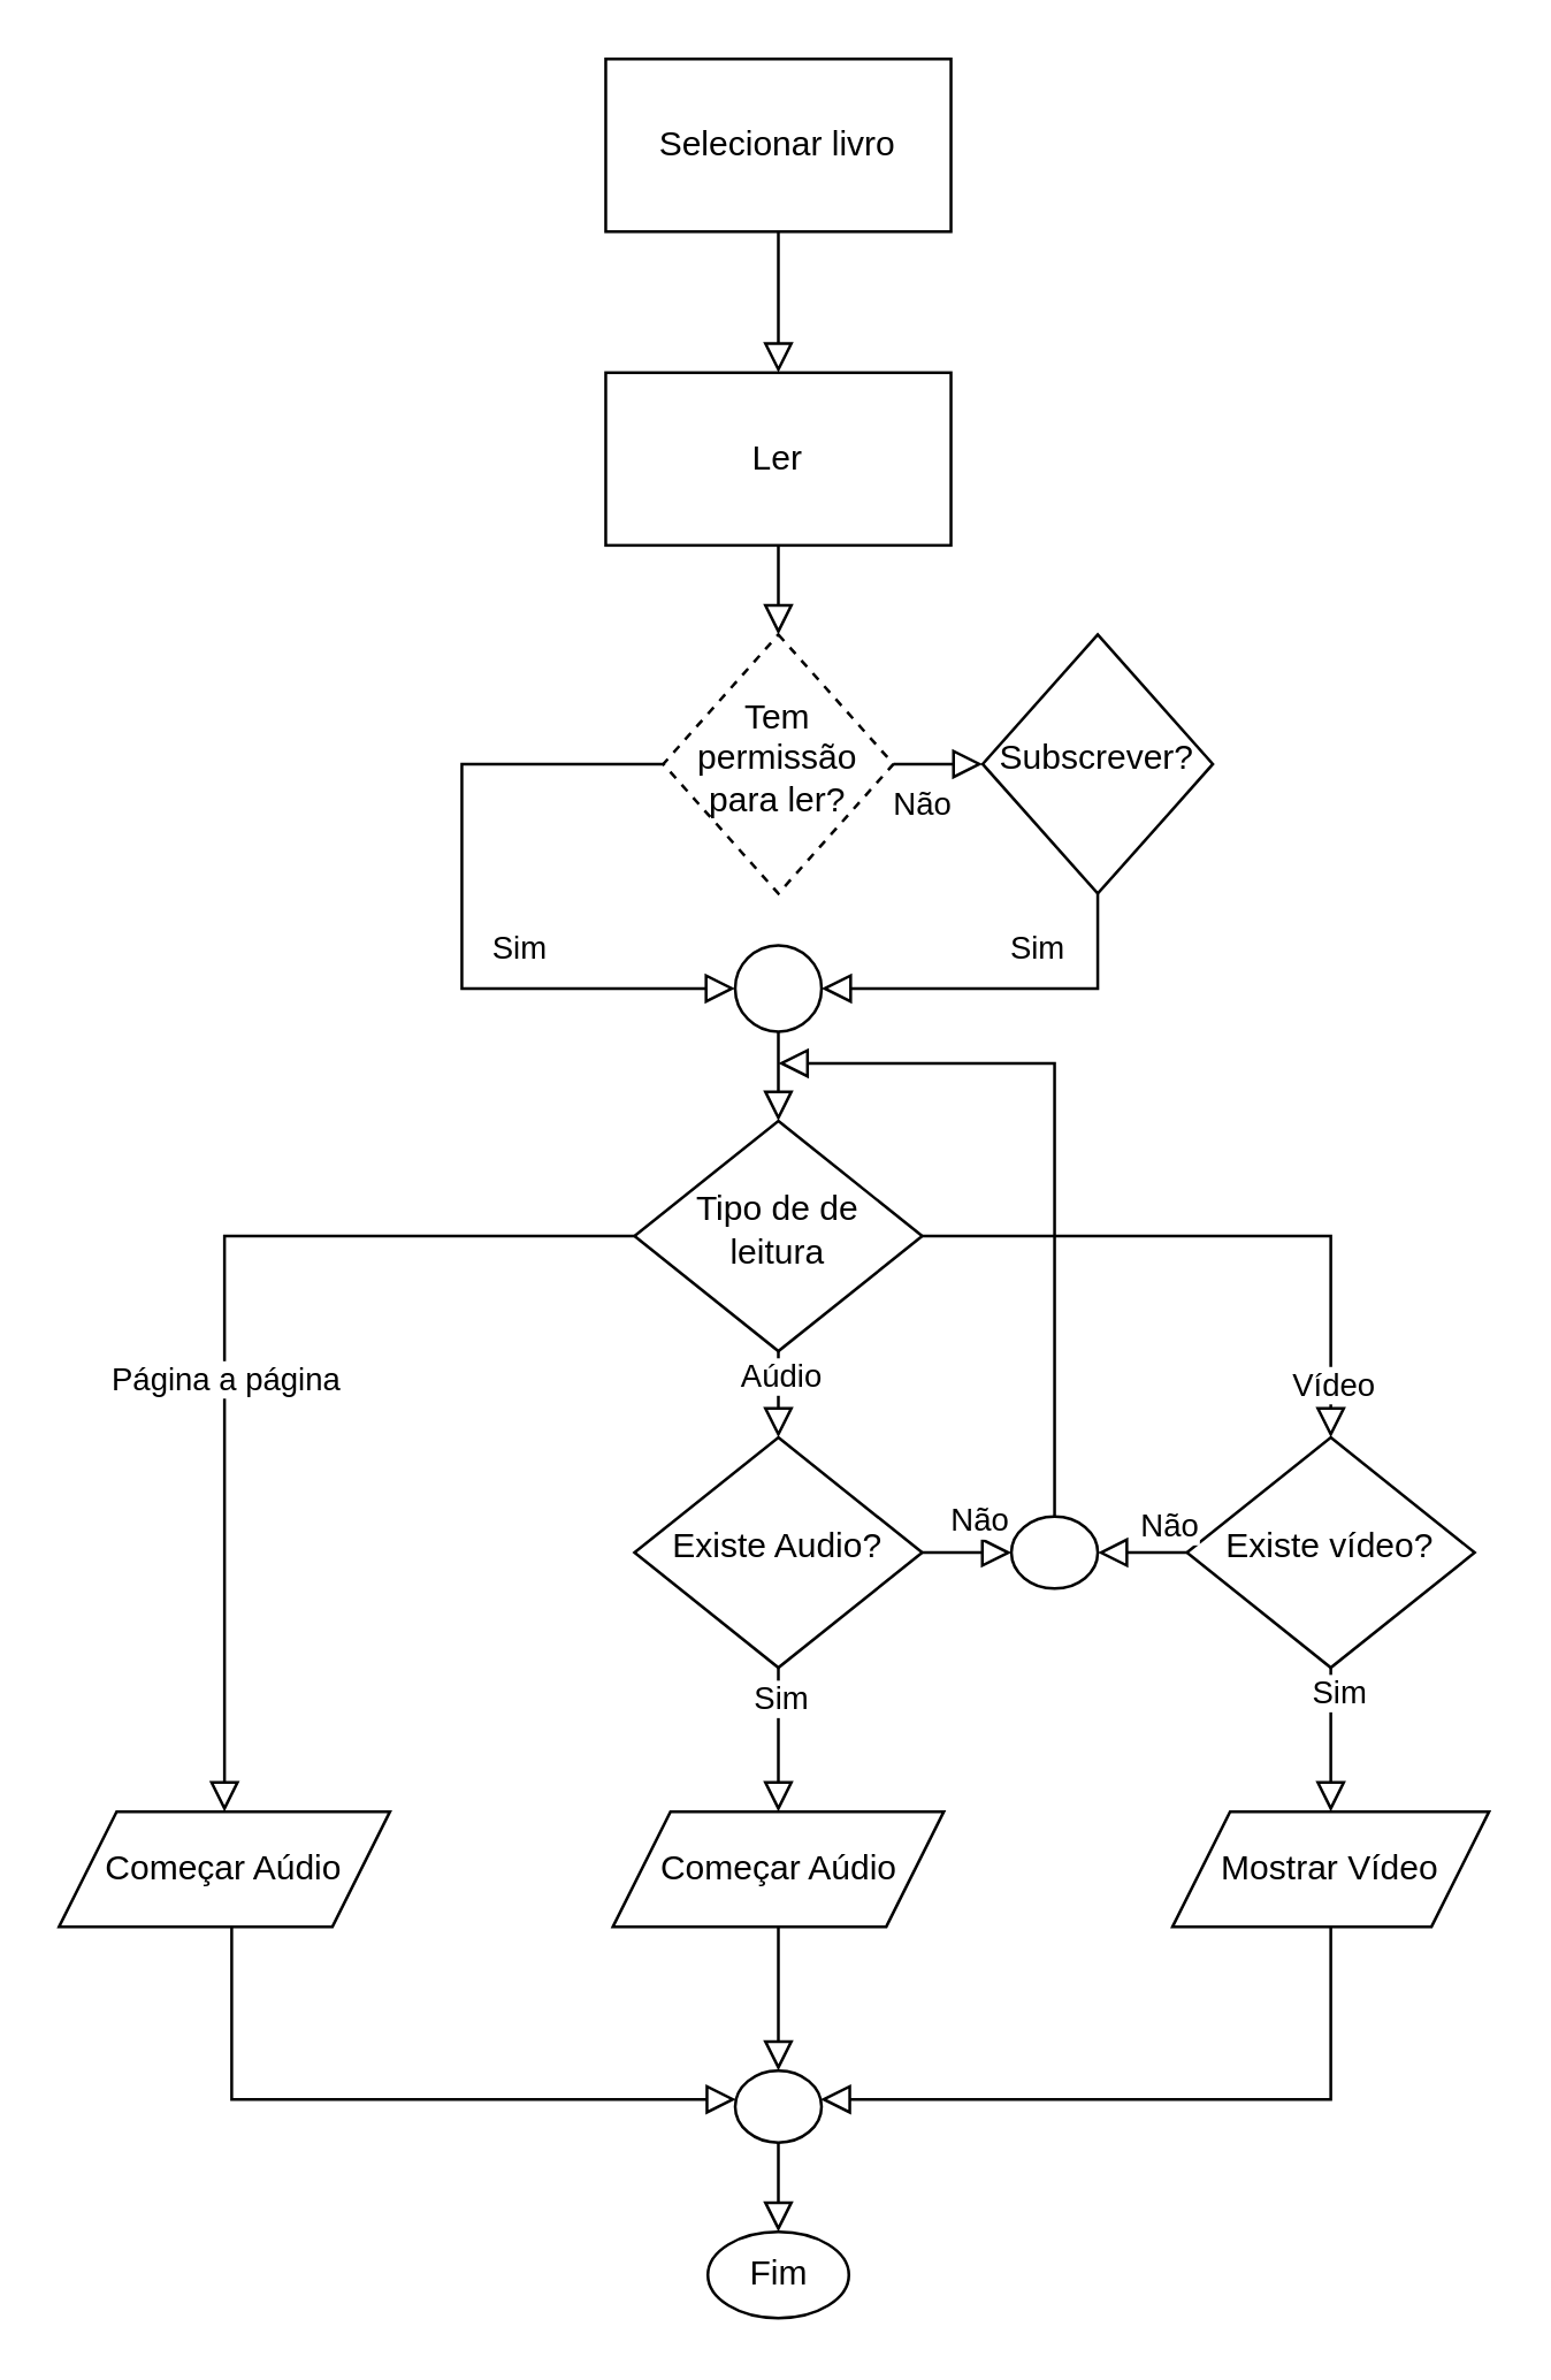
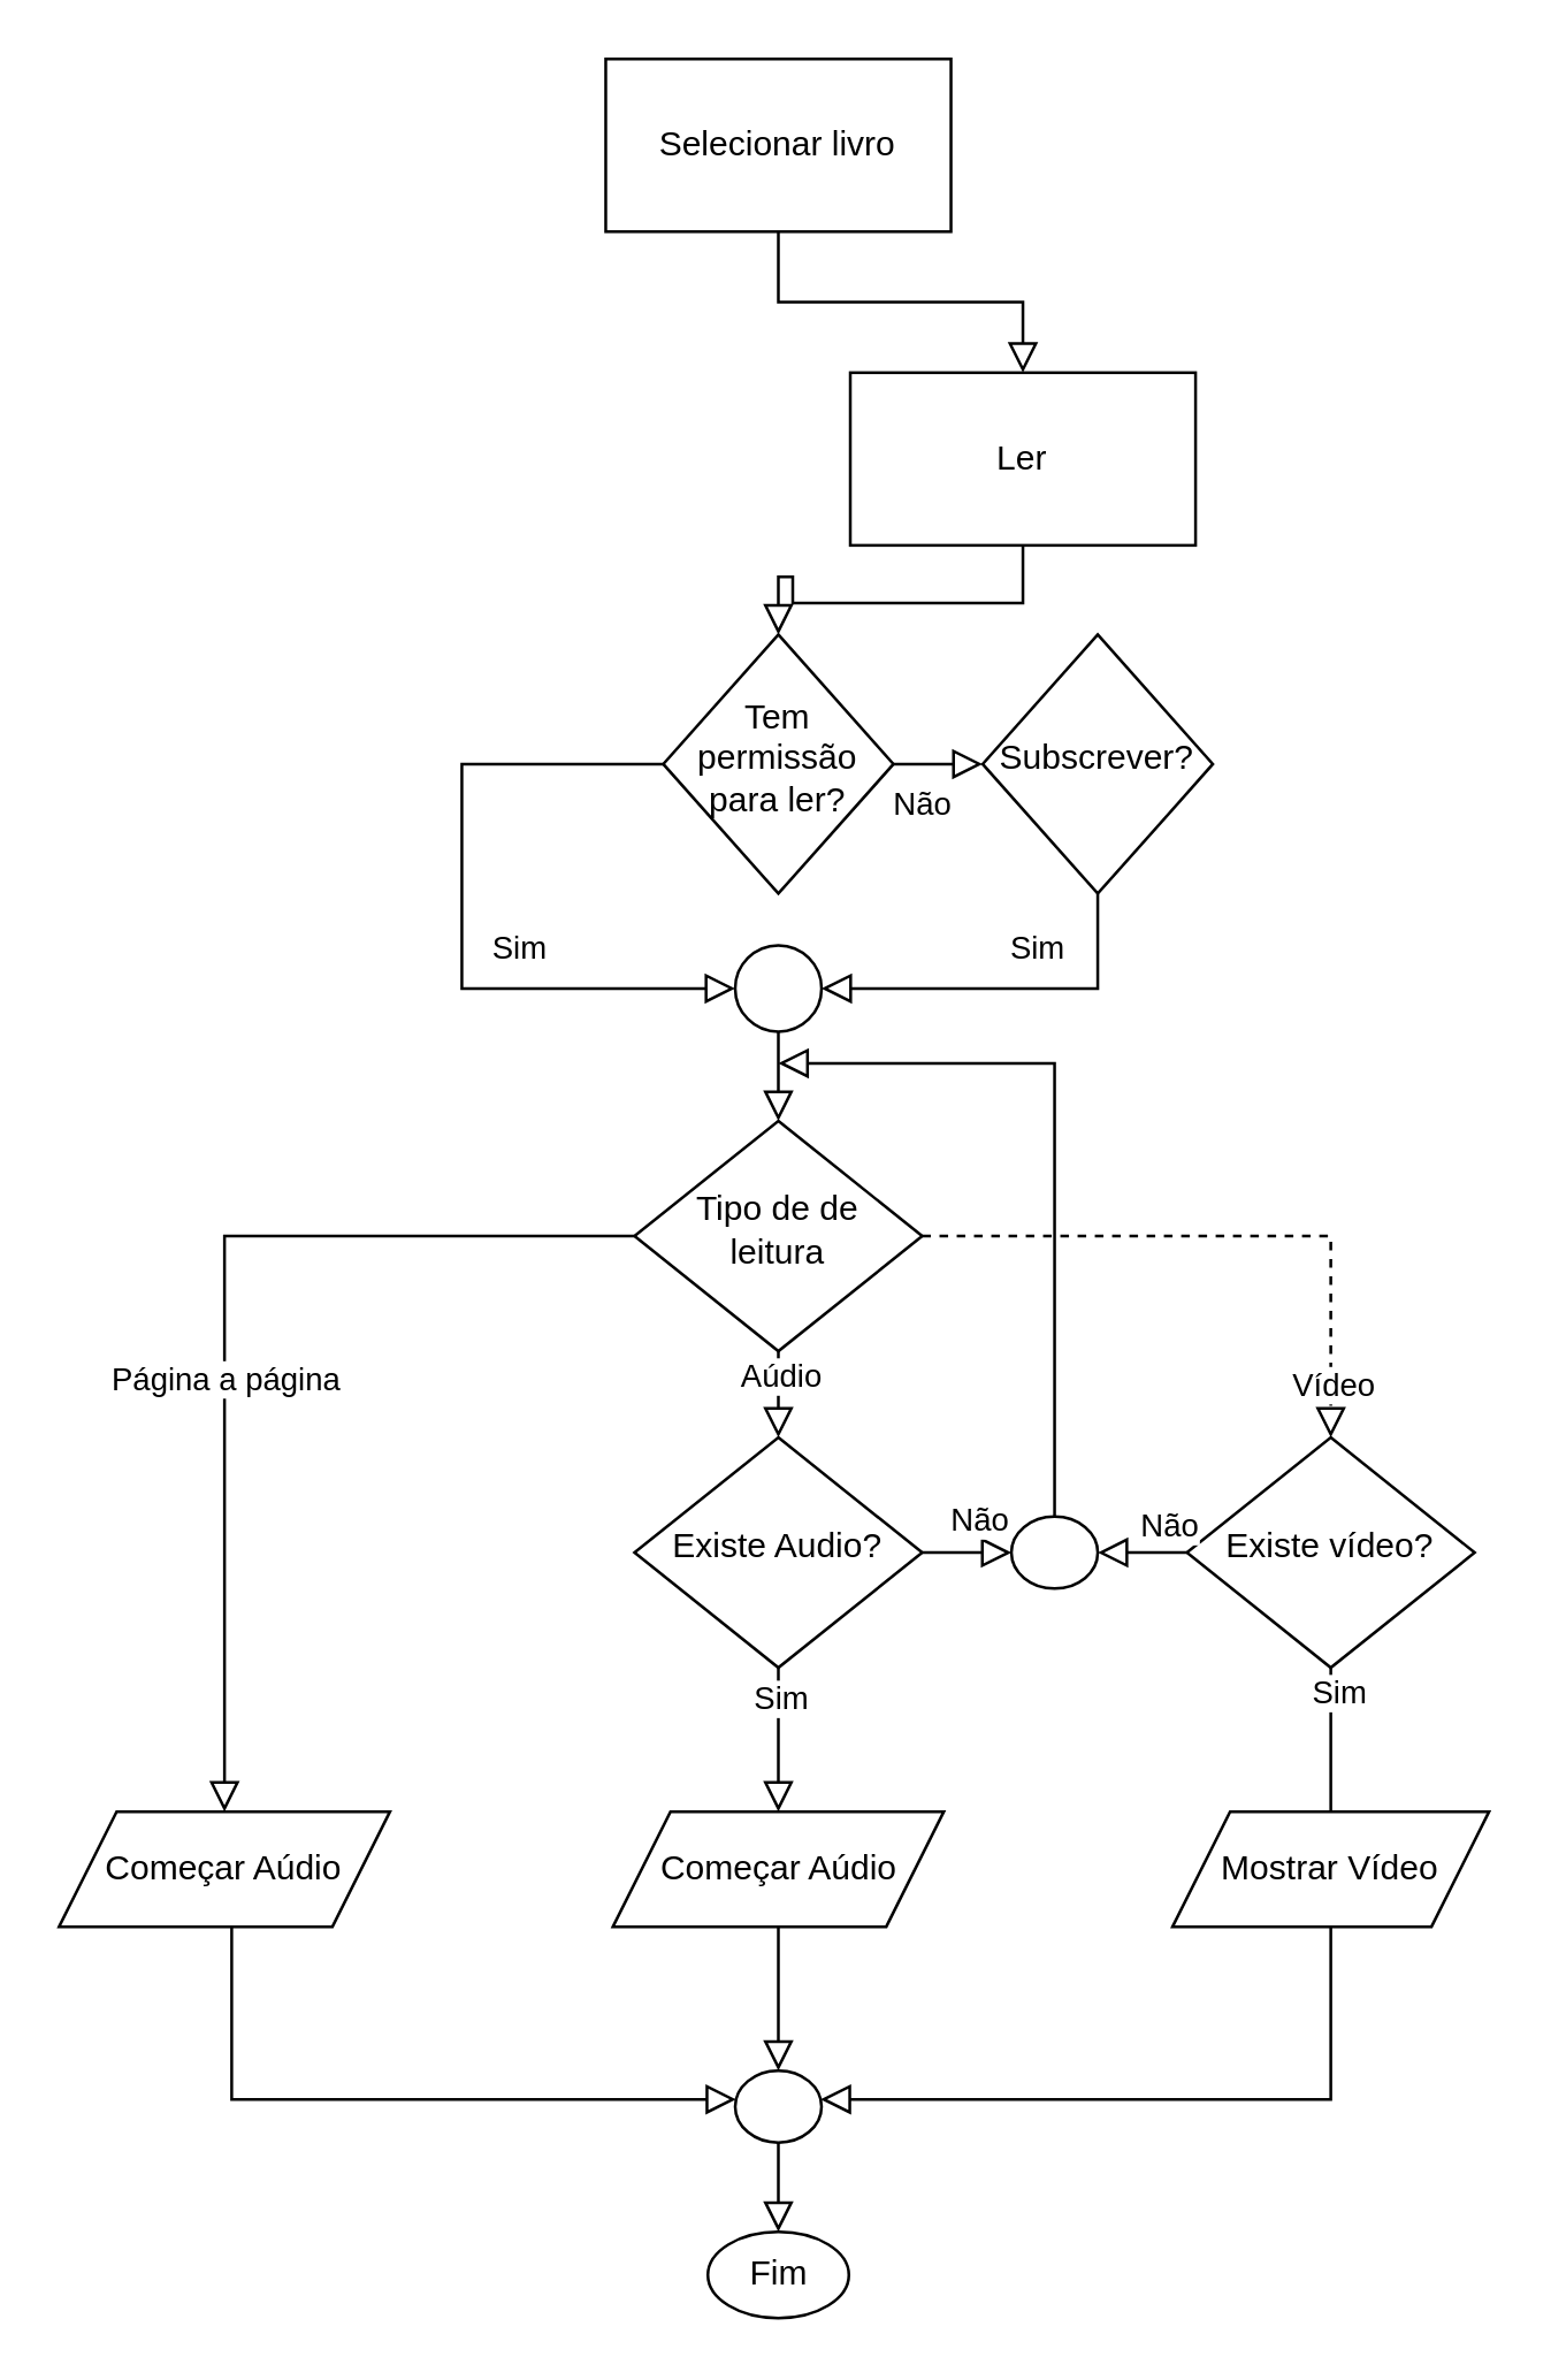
  <mxCell id="0" />
  <mxCell id="1" parent="0" />
  <mxCell id="2" value="Selecionar livro" style="rounded=0;whiteSpace=wrap;html=1;" vertex="1" parent="1"><mxGeometry x="210" y="20" width="120" height="60" as="geometry" /></mxCell>
  <mxCell id="3" value="" style="edgeStyle=orthogonalEdgeStyle;rounded=0;html=1;jettySize=auto;orthogonalLoop=1;fontSize=11;endArrow=block;endFill=0;endSize=8;strokeWidth=1;shadow=0;labelBackgroundColor=none;" edge="1" parent="1" source="2" target="4"><mxGeometry y="10" relative="1" as="geometry"><mxPoint as="offset" /><mxPoint x="279.82" y="89" as="sourcePoint" /><mxPoint x="279.82" y="121" as="targetPoint" /></mxGeometry></mxCell>
- <mxCell id="4" value="Ler" style="rounded=0;whiteSpace=wrap;html=1;" vertex="1" parent="1"><mxGeometry x="210" y="129" width="120" height="60" as="geometry" /></mxCell>
- <mxCell id="5" value="Tem permissão para ler?" style="rhombus;whiteSpace=wrap;html=1;shadow=0;fontFamily=Helvetica;fontSize=12;align=center;strokeWidth=1;spacing=6;spacingTop=-4;dashed=1;" vertex="1" parent="1"><mxGeometry x="230" y="220" width="80" height="90" as="geometry" /></mxCell>
+ <mxCell id="4" value="Ler" style="rounded=0;whiteSpace=wrap;html=1;" vertex="1" parent="1"><mxGeometry x="295" y="129" width="120" height="60" as="geometry" /></mxCell>
+ <mxCell id="5" value="Tem permissão para ler?" style="rhombus;whiteSpace=wrap;html=1;shadow=0;fontFamily=Helvetica;fontSize=12;align=center;strokeWidth=1;spacing=6;spacingTop=-4;" vertex="1" parent="1"><mxGeometry x="230" y="220" width="80" height="90" as="geometry" /></mxCell>
  <mxCell id="6" value="" style="edgeStyle=orthogonalEdgeStyle;rounded=0;html=1;jettySize=auto;orthogonalLoop=1;fontSize=11;endArrow=block;endFill=0;endSize=8;strokeWidth=1;shadow=0;labelBackgroundColor=none;" edge="1" parent="1" source="4" target="5"><mxGeometry y="10" relative="1" as="geometry"><mxPoint as="offset" /><mxPoint x="280" y="90" as="sourcePoint" /><mxPoint x="280" y="139" as="targetPoint" /></mxGeometry></mxCell>
  <mxCell id="7" value="" style="ellipse;whiteSpace=wrap;html=1;" vertex="1" parent="1"><mxGeometry x="255" y="328" width="30" height="30" as="geometry" /></mxCell>
  <mxCell id="8" value="Subscrever?" style="rhombus;whiteSpace=wrap;html=1;shadow=0;fontFamily=Helvetica;fontSize=12;align=center;strokeWidth=1;spacing=6;spacingTop=-4;" vertex="1" parent="1"><mxGeometry x="341" y="220" width="80" height="90" as="geometry" /></mxCell>
  <mxCell id="9" value="Não" style="edgeStyle=orthogonalEdgeStyle;rounded=0;html=1;jettySize=auto;orthogonalLoop=1;fontSize=11;endArrow=block;endFill=0;endSize=8;strokeWidth=1;shadow=0;labelBackgroundColor=none;" edge="1" parent="1" source="5" target="8"><mxGeometry x="-0.591" y="-14" relative="1" as="geometry"><mxPoint as="offset" /><mxPoint x="730" y="210" as="sourcePoint" /><mxPoint x="837" y="210" as="targetPoint" /></mxGeometry></mxCell>
  <mxCell id="10" value="Sim" style="rounded=0;html=1;jettySize=auto;orthogonalLoop=1;fontSize=11;endArrow=block;endFill=0;endSize=8;strokeWidth=1;shadow=0;labelBackgroundColor=none;edgeStyle=orthogonalEdgeStyle;" edge="1" parent="1" source="5" target="7"><mxGeometry x="0.383" y="14" relative="1" as="geometry"><mxPoint as="offset" /><mxPoint x="680" y="250" as="sourcePoint" /><mxPoint x="680" y="299" as="targetPoint" /><Array as="points"><mxPoint x="160" y="265" /><mxPoint x="160" y="343" /></Array></mxGeometry></mxCell>
  <mxCell id="11" value="Sim" style="rounded=0;html=1;jettySize=auto;orthogonalLoop=1;fontSize=11;endArrow=block;endFill=0;endSize=8;strokeWidth=1;shadow=0;labelBackgroundColor=none;edgeStyle=orthogonalEdgeStyle;" edge="1" parent="1" source="8" target="7"><mxGeometry x="-0.162" y="-14" relative="1" as="geometry"><mxPoint as="offset" /><mxPoint x="240" y="275" as="sourcePoint" /><mxPoint x="265" y="353" as="targetPoint" /><Array as="points"><mxPoint x="381" y="343" /></Array></mxGeometry></mxCell>
  <mxCell id="12" value="Tipo de de leitura" style="rhombus;whiteSpace=wrap;html=1;shadow=0;fontFamily=Helvetica;fontSize=12;align=center;strokeWidth=1;spacing=6;spacingTop=-4;" vertex="1" parent="1"><mxGeometry x="220" y="389" width="100" height="80" as="geometry" /></mxCell>
  <mxCell id="13" value="" style="edgeStyle=orthogonalEdgeStyle;rounded=0;html=1;jettySize=auto;orthogonalLoop=1;fontSize=11;endArrow=block;endFill=0;endSize=8;strokeWidth=1;shadow=0;labelBackgroundColor=none;" edge="1" parent="1" source="7" target="12"><mxGeometry y="10" relative="1" as="geometry"><mxPoint as="offset" /><mxPoint x="280" y="199" as="sourcePoint" /><mxPoint x="280" y="230" as="targetPoint" /></mxGeometry></mxCell>
  <mxCell id="14" value="" style="edgeStyle=orthogonalEdgeStyle;rounded=0;html=1;jettySize=auto;orthogonalLoop=1;fontSize=11;endArrow=block;endFill=0;endSize=8;strokeWidth=1;shadow=0;labelBackgroundColor=none;" edge="1" parent="1" source="12" target="37"><mxGeometry y="10" relative="1" as="geometry"><mxPoint as="offset" /><mxPoint x="280" y="368" as="sourcePoint" /><mxPoint x="140" y="499" as="targetPoint" /></mxGeometry></mxCell>
  <mxCell id="15" value="Página a página" style="edgeLabel;html=1;align=center;verticalAlign=middle;resizable=0;points=[];" vertex="1" connectable="0" parent="14"><mxGeometry x="0.696" y="1" relative="1" as="geometry"><mxPoint x="-1" y="-98" as="offset" /></mxGeometry></mxCell>
- <mxCell id="16" value="" style="edgeStyle=orthogonalEdgeStyle;rounded=0;html=1;jettySize=auto;orthogonalLoop=1;fontSize=11;endArrow=block;endFill=0;endSize=8;strokeWidth=1;shadow=0;labelBackgroundColor=none;" edge="1" parent="1" source="12" target="20"><mxGeometry y="10" relative="1" as="geometry"><mxPoint as="offset" /><mxPoint x="230" y="439" as="sourcePoint" /><mxPoint x="401" y="500" as="targetPoint" /></mxGeometry></mxCell>
+ <mxCell id="16" value="" style="edgeStyle=orthogonalEdgeStyle;rounded=0;html=1;jettySize=auto;orthogonalLoop=1;fontSize=11;endArrow=block;endFill=0;endSize=8;strokeWidth=1;shadow=0;labelBackgroundColor=none;dashed=1;" edge="1" parent="1" source="12" target="20"><mxGeometry y="10" relative="1" as="geometry"><mxPoint as="offset" /><mxPoint x="230" y="439" as="sourcePoint" /><mxPoint x="401" y="500" as="targetPoint" /></mxGeometry></mxCell>
  <mxCell id="17" value="Vídeo" style="edgeLabel;html=1;align=center;verticalAlign=middle;resizable=0;points=[];" vertex="1" connectable="0" parent="16"><mxGeometry x="0.714" relative="1" as="geometry"><mxPoint y="11" as="offset" /></mxGeometry></mxCell>
  <mxCell id="18" value="" style="edgeStyle=orthogonalEdgeStyle;rounded=0;html=1;jettySize=auto;orthogonalLoop=1;fontSize=11;endArrow=block;endFill=0;endSize=8;strokeWidth=1;shadow=0;labelBackgroundColor=none;" edge="1" parent="1" source="12" target="21"><mxGeometry y="10" relative="1" as="geometry"><mxPoint as="offset" /><mxPoint x="330" y="439" as="sourcePoint" /><mxPoint x="270" y="500" as="targetPoint" /></mxGeometry></mxCell>
  <mxCell id="19" value="Aúdio" style="edgeLabel;html=1;align=center;verticalAlign=middle;resizable=0;points=[];" vertex="1" connectable="0" parent="18"><mxGeometry x="-0.797" y="-1" relative="1" as="geometry"><mxPoint x="1" y="3" as="offset" /></mxGeometry></mxCell>
  <mxCell id="20" value="Existe vídeo?" style="rhombus;whiteSpace=wrap;html=1;shadow=0;fontFamily=Helvetica;fontSize=12;align=center;strokeWidth=1;spacing=6;spacingTop=-4;" vertex="1" parent="1"><mxGeometry x="412" y="499" width="100" height="80" as="geometry" /></mxCell>
  <mxCell id="21" value="Existe Audio?" style="rhombus;whiteSpace=wrap;html=1;shadow=0;fontFamily=Helvetica;fontSize=12;align=center;strokeWidth=1;spacing=6;spacingTop=-4;" vertex="1" parent="1"><mxGeometry x="220" y="499" width="100" height="80" as="geometry" /></mxCell>
  <mxCell id="22" value="" style="edgeStyle=orthogonalEdgeStyle;rounded=0;html=1;jettySize=auto;orthogonalLoop=1;fontSize=11;endArrow=block;endFill=0;endSize=8;strokeWidth=1;shadow=0;labelBackgroundColor=none;" edge="1" parent="1" source="21" target="34"><mxGeometry y="10" relative="1" as="geometry"><mxPoint as="offset" /><mxPoint x="280" y="368" as="sourcePoint" /><mxPoint x="270" y="610" as="targetPoint" /></mxGeometry></mxCell>
  <mxCell id="23" value="Sim" style="edgeLabel;html=1;align=center;verticalAlign=middle;resizable=0;points=[];" vertex="1" connectable="0" parent="22"><mxGeometry x="-0.597" relative="1" as="geometry"><mxPoint as="offset" /></mxGeometry></mxCell>
- <mxCell id="24" value="" style="edgeStyle=orthogonalEdgeStyle;rounded=0;html=1;jettySize=auto;orthogonalLoop=1;fontSize=11;endArrow=block;endFill=0;endSize=8;strokeWidth=1;shadow=0;labelBackgroundColor=none;" edge="1" parent="1" source="20" target="26"><mxGeometry y="10" relative="1" as="geometry"><mxPoint as="offset" /><mxPoint x="399" y="589" as="sourcePoint" /><mxPoint x="519" y="610" as="targetPoint" /></mxGeometry></mxCell>
+ <mxCell id="24" value="" style="edgeStyle=orthogonalEdgeStyle;rounded=0;html=1;jettySize=auto;orthogonalLoop=1;fontSize=11;endArrow=none;endFill=0;endSize=8;strokeWidth=1;shadow=0;labelBackgroundColor=none;" edge="1" parent="1" source="20" target="26"><mxGeometry y="10" relative="1" as="geometry"><mxPoint as="offset" /><mxPoint x="399" y="589" as="sourcePoint" /><mxPoint x="519" y="610" as="targetPoint" /></mxGeometry></mxCell>
  <mxCell id="25" value="Sim" style="edgeLabel;html=1;align=center;verticalAlign=middle;resizable=0;points=[];" vertex="1" connectable="0" parent="24"><mxGeometry x="-0.688" y="2" relative="1" as="geometry"><mxPoint as="offset" /></mxGeometry></mxCell>
  <mxCell id="26" value="Mostrar Vídeo" style="shape=parallelogram;perimeter=parallelogramPerimeter;whiteSpace=wrap;html=1;fixedSize=1;" vertex="1" parent="1"><mxGeometry x="407" y="629" width="110" height="40" as="geometry" /></mxCell>
  <mxCell id="27" value="Fim" style="ellipse;whiteSpace=wrap;html=1;" vertex="1" parent="1"><mxGeometry x="245.5" y="775" width="49" height="30" as="geometry" /></mxCell>
  <mxCell id="28" value="" style="edgeStyle=orthogonalEdgeStyle;rounded=0;html=1;jettySize=auto;orthogonalLoop=1;fontSize=11;endArrow=block;endFill=0;endSize=8;strokeWidth=1;shadow=0;labelBackgroundColor=none;" edge="1" parent="1" source="20" target="30"><mxGeometry y="10" relative="1" as="geometry"><mxPoint as="offset" /><mxPoint x="560" y="569" as="sourcePoint" /><mxPoint x="370" y="569" as="targetPoint" /><Array as="points" /></mxGeometry></mxCell>
  <mxCell id="29" value="Não" style="edgeLabel;html=1;align=center;verticalAlign=middle;resizable=0;points=[];" vertex="1" connectable="0" parent="28"><mxGeometry x="-0.469" y="1" relative="1" as="geometry"><mxPoint x="6" y="-11" as="offset" /></mxGeometry></mxCell>
  <mxCell id="30" value="" style="ellipse;whiteSpace=wrap;html=1;" vertex="1" parent="1"><mxGeometry x="351" y="526.5" width="30" height="25" as="geometry" /></mxCell>
  <mxCell id="31" value="" style="edgeStyle=orthogonalEdgeStyle;rounded=0;html=1;jettySize=auto;orthogonalLoop=1;fontSize=11;endArrow=block;endFill=0;endSize=8;strokeWidth=1;shadow=0;labelBackgroundColor=none;" edge="1" parent="1" source="30"><mxGeometry y="10" relative="1" as="geometry"><mxPoint as="offset" /><mxPoint x="280" y="368" as="sourcePoint" /><mxPoint x="270" y="369" as="targetPoint" /><Array as="points"><mxPoint x="366" y="369" /></Array></mxGeometry></mxCell>
  <mxCell id="32" value="" style="edgeStyle=orthogonalEdgeStyle;rounded=0;html=1;jettySize=auto;orthogonalLoop=1;fontSize=11;endArrow=block;endFill=0;endSize=8;strokeWidth=1;shadow=0;labelBackgroundColor=none;" edge="1" parent="1" source="21" target="30"><mxGeometry y="10" relative="1" as="geometry"><mxPoint as="offset" /><mxPoint x="479" y="549" as="sourcePoint" /><mxPoint x="410" y="549" as="targetPoint" /><Array as="points" /></mxGeometry></mxCell>
  <mxCell id="33" value="Não" style="edgeLabel;html=1;align=center;verticalAlign=middle;resizable=0;points=[];" vertex="1" connectable="0" parent="32"><mxGeometry x="-0.469" y="1" relative="1" as="geometry"><mxPoint x="6" y="-11" as="offset" /></mxGeometry></mxCell>
  <mxCell id="34" value="Começar Aúdio" style="shape=parallelogram;perimeter=parallelogramPerimeter;whiteSpace=wrap;html=1;fixedSize=1;" vertex="1" parent="1"><mxGeometry x="212.5" y="629" width="115" height="40" as="geometry" /></mxCell>
  <mxCell id="35" value="" style="ellipse;whiteSpace=wrap;html=1;" vertex="1" parent="1"><mxGeometry x="255" y="719" width="30" height="25" as="geometry" /></mxCell>
  <mxCell id="36" value="" style="edgeStyle=orthogonalEdgeStyle;rounded=0;html=1;jettySize=auto;orthogonalLoop=1;fontSize=11;endArrow=block;endFill=0;endSize=8;strokeWidth=1;shadow=0;labelBackgroundColor=none;" edge="1" parent="1" source="35" target="27"><mxGeometry y="10" relative="1" as="geometry"><mxPoint as="offset" /><mxPoint x="280" y="519" as="sourcePoint" /><mxPoint x="280" y="550" as="targetPoint" /></mxGeometry></mxCell>
  <mxCell id="37" value="Começar Aúdio" style="shape=parallelogram;perimeter=parallelogramPerimeter;whiteSpace=wrap;html=1;fixedSize=1;" vertex="1" parent="1"><mxGeometry x="20" y="629" width="115" height="40" as="geometry" /></mxCell>
  <mxCell id="38" value="" style="edgeStyle=orthogonalEdgeStyle;rounded=0;html=1;jettySize=auto;orthogonalLoop=1;fontSize=11;endArrow=block;endFill=0;endSize=8;strokeWidth=1;shadow=0;labelBackgroundColor=none;" edge="1" parent="1" source="34" target="35"><mxGeometry y="10" relative="1" as="geometry"><mxPoint as="offset" /><mxPoint x="280" y="754" as="sourcePoint" /><mxPoint x="280" y="785" as="targetPoint" /></mxGeometry></mxCell>
  <mxCell id="39" value="" style="edgeStyle=orthogonalEdgeStyle;rounded=0;html=1;jettySize=auto;orthogonalLoop=1;fontSize=11;endArrow=block;endFill=0;endSize=8;strokeWidth=1;shadow=0;labelBackgroundColor=none;" edge="1" parent="1" source="26" target="35"><mxGeometry y="10" relative="1" as="geometry"><mxPoint as="offset" /><mxPoint x="280" y="679" as="sourcePoint" /><mxPoint x="280" y="729" as="targetPoint" /><Array as="points"><mxPoint x="462" y="729" /></Array></mxGeometry></mxCell>
  <mxCell id="40" value="" style="edgeStyle=orthogonalEdgeStyle;rounded=0;html=1;jettySize=auto;orthogonalLoop=1;fontSize=11;endArrow=block;endFill=0;endSize=8;strokeWidth=1;shadow=0;labelBackgroundColor=none;" edge="1" parent="1" source="37" target="35"><mxGeometry y="10" relative="1" as="geometry"><mxPoint as="offset" /><mxPoint x="472" y="679" as="sourcePoint" /><mxPoint x="295" y="739" as="targetPoint" /><Array as="points"><mxPoint x="80" y="729" /></Array></mxGeometry></mxCell>
